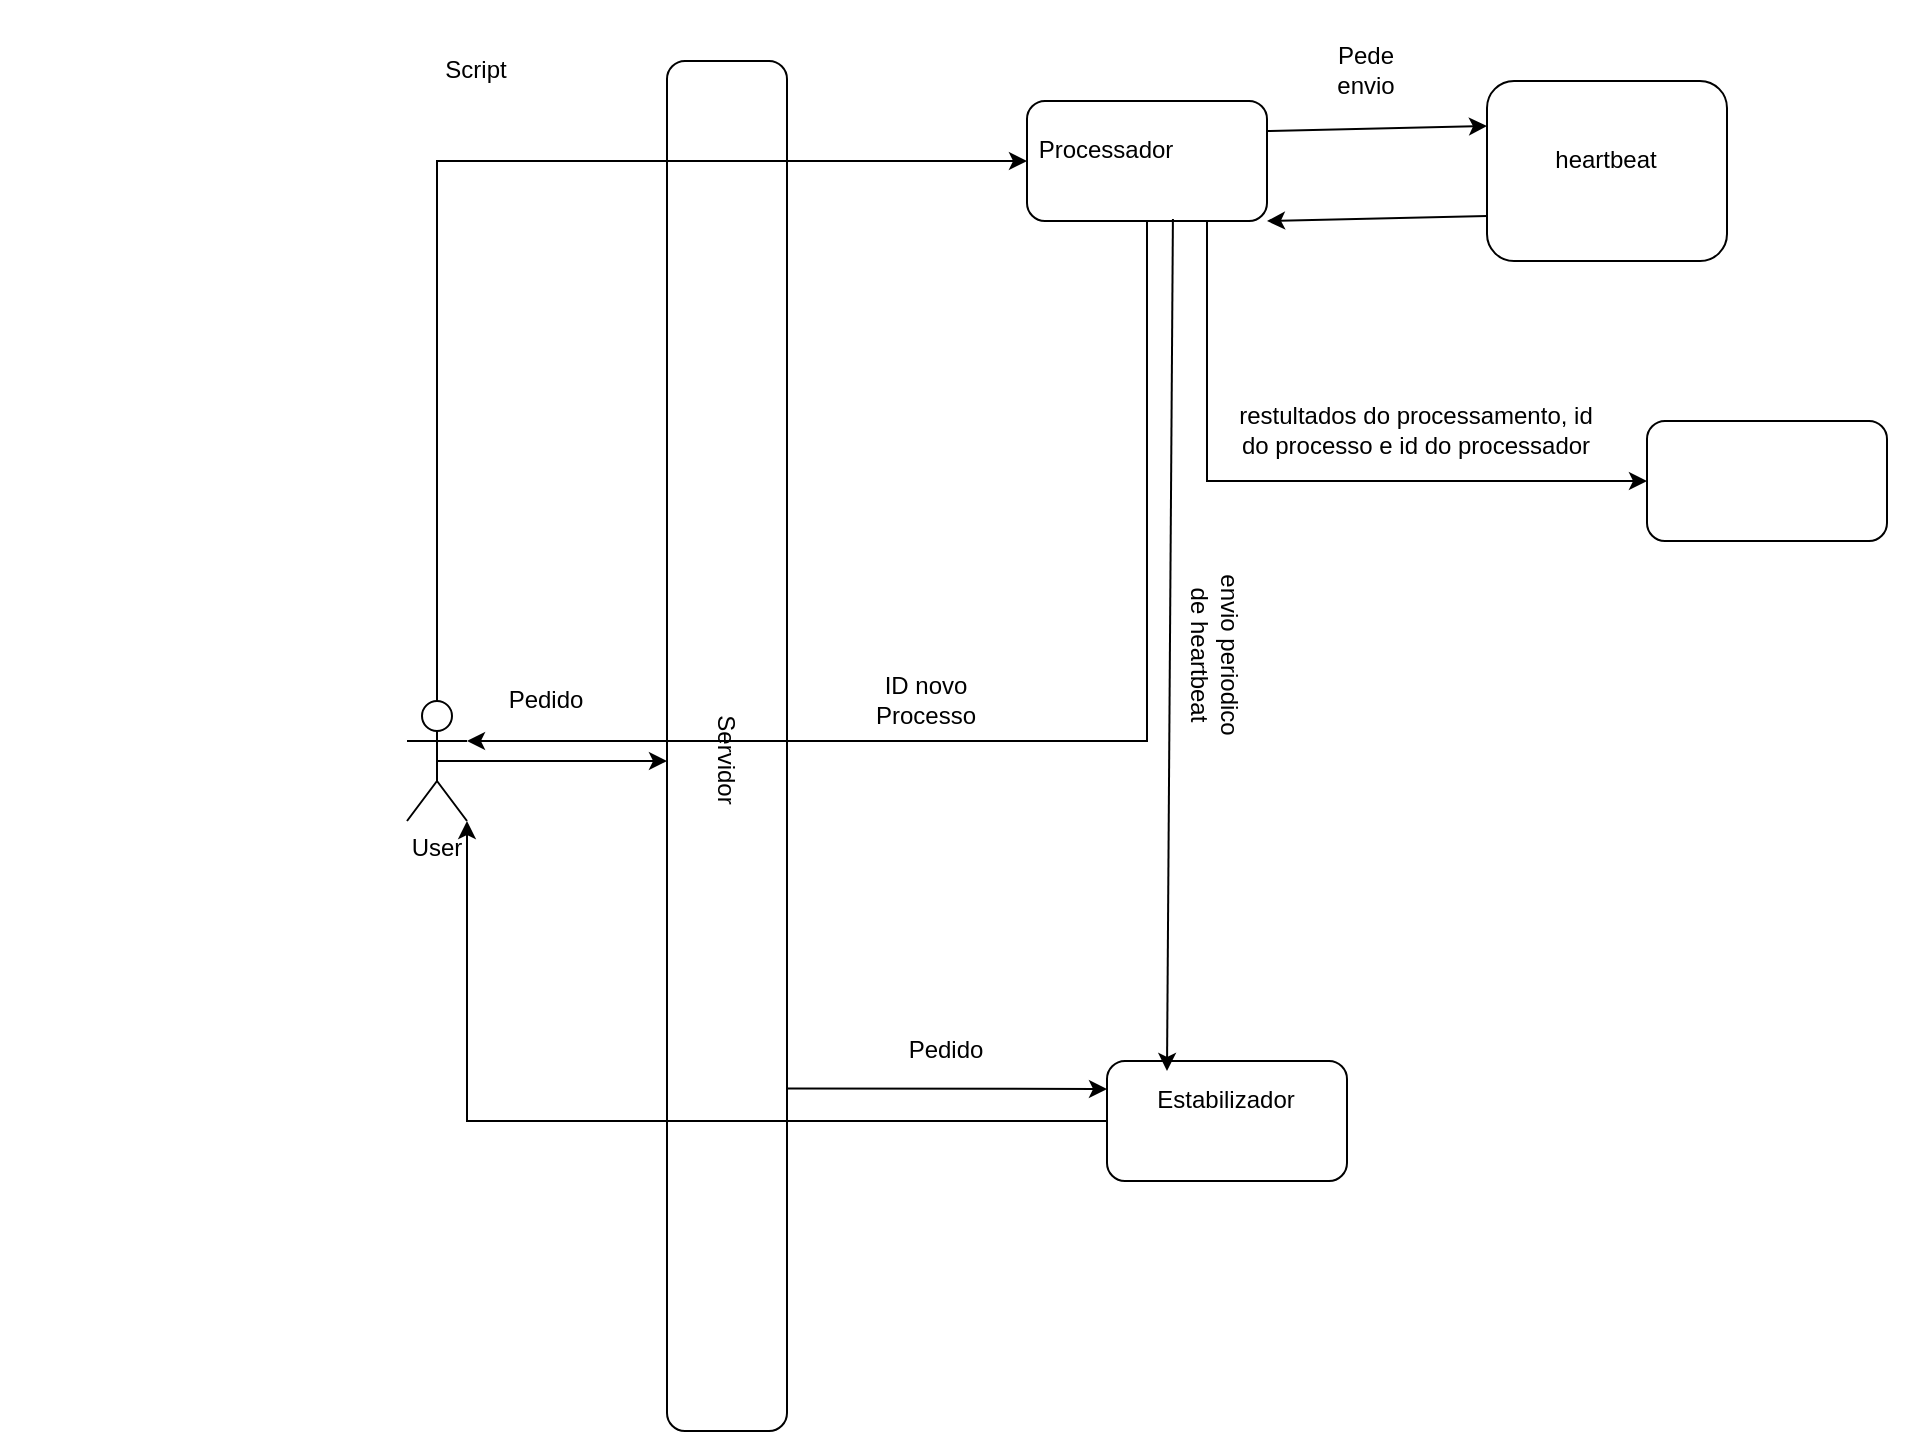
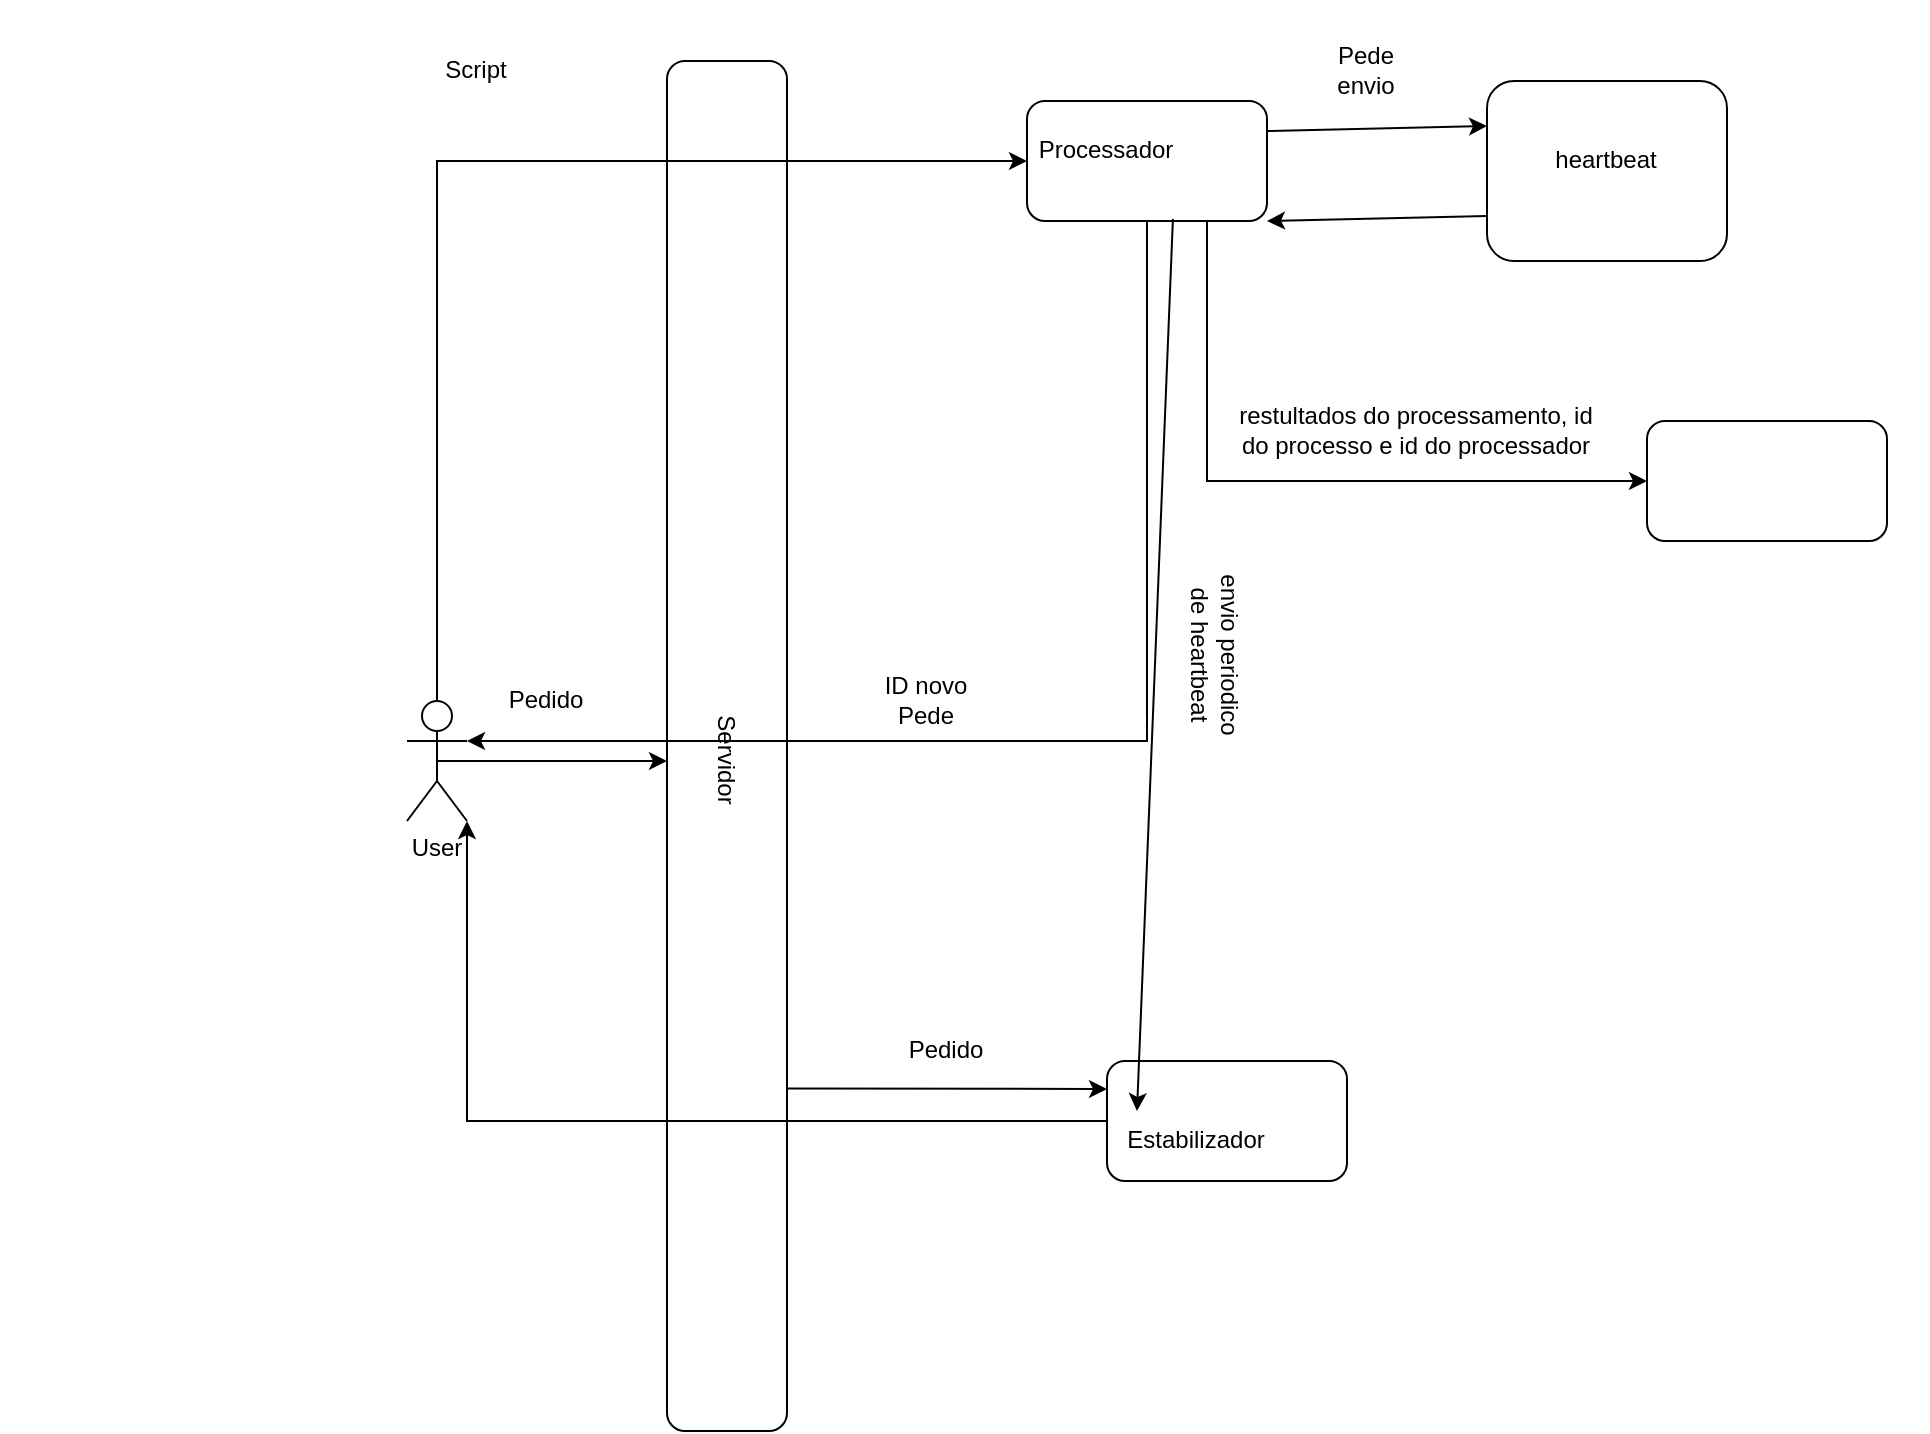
  <mxCell id="0" />
  <mxCell id="1" parent="0" />
  <mxCell id="2" value="User" style="shape=umlActor;verticalLabelPosition=bottom;verticalAlign=top;html=1;outlineConnect=0;" parent="1" vertex="1"><mxGeometry x="203" y="350" width="30" height="60" as="geometry" /></mxCell>
  <mxCell id="3" value="" style="rounded=1;whiteSpace=wrap;html=1;rotation=90;" parent="1" vertex="1"><mxGeometry x="20.5" y="342.5" width="685" height="60" as="geometry" /></mxCell>
  <mxCell id="4" value="" style="endArrow=classic;html=1;rounded=0;exitX=0.5;exitY=0.5;exitDx=0;exitDy=0;exitPerimeter=0;" parent="1" source="2" edge="1"><mxGeometry width="50" height="50" relative="1" as="geometry"><mxPoint x="673" y="430" as="sourcePoint" /><mxPoint x="333" y="380" as="targetPoint" /></mxGeometry></mxCell>
  <mxCell id="5" value="Servidor" style="text;html=1;strokeColor=none;fillColor=none;align=center;verticalAlign=middle;whiteSpace=wrap;rounded=0;rotation=90;" parent="1" vertex="1"><mxGeometry x="333" y="365" width="60" height="30" as="geometry" /></mxCell>
  <mxCell id="6" value="" style="endArrow=classic;html=1;rounded=0;exitX=0.75;exitY=0;exitDx=0;exitDy=0;" parent="1" source="3" edge="1"><mxGeometry width="50" height="50" relative="1" as="geometry"><mxPoint x="673" y="430" as="sourcePoint" /><mxPoint x="553" y="544" as="targetPoint" /></mxGeometry></mxCell>
  <mxCell id="7" value="" style="rounded=1;whiteSpace=wrap;html=1;" parent="1" vertex="1"><mxGeometry x="553" y="530" width="120" height="60" as="geometry" /></mxCell>
- <mxCell id="8" value="Estabilizador" style="text;html=1;strokeColor=none;fillColor=none;align=center;verticalAlign=middle;whiteSpace=wrap;rounded=0;" parent="1" vertex="1"><mxGeometry x="583" y="535" width="60" height="30" as="geometry" /></mxCell>
+ <mxCell id="8" value="Estabilizador" style="text;html=1;strokeColor=none;fillColor=none;align=center;verticalAlign=middle;whiteSpace=wrap;rounded=0;" parent="1" vertex="1"><mxGeometry x="568" y="555" width="60" height="30" as="geometry" /></mxCell>
  <mxCell id="9" value="Pedido" style="text;html=1;strokeColor=none;fillColor=none;align=center;verticalAlign=middle;whiteSpace=wrap;rounded=0;" parent="1" vertex="1"><mxGeometry x="443" y="510" width="60" height="30" as="geometry" /></mxCell>
  <mxCell id="10" value="Pedido" style="text;html=1;strokeColor=none;fillColor=none;align=center;verticalAlign=middle;whiteSpace=wrap;rounded=0;" parent="1" vertex="1"><mxGeometry x="243" y="335" width="60" height="30" as="geometry" /></mxCell>
  <mxCell id="11" value="" style="endArrow=classic;html=1;rounded=0;exitX=0;exitY=0.5;exitDx=0;exitDy=0;entryX=1;entryY=1;entryDx=0;entryDy=0;entryPerimeter=0;" parent="1" source="7" target="2" edge="1"><mxGeometry width="50" height="50" relative="1" as="geometry"><mxPoint x="673" y="430" as="sourcePoint" /><mxPoint x="273" y="560" as="targetPoint" /><Array as="points"><mxPoint x="233" y="560" /></Array></mxGeometry></mxCell>
  <mxCell id="12" value="" style="rounded=1;whiteSpace=wrap;html=1;" parent="1" vertex="1"><mxGeometry x="513" y="50" width="120" height="60" as="geometry" /></mxCell>
  <mxCell id="13" value="" style="endArrow=classic;html=1;rounded=0;exitX=0.5;exitY=0;exitDx=0;exitDy=0;exitPerimeter=0;entryX=0;entryY=0.5;entryDx=0;entryDy=0;" parent="1" source="2" target="12" edge="1"><mxGeometry width="50" height="50" relative="1" as="geometry"><mxPoint x="513" y="430" as="sourcePoint" /><mxPoint x="563" y="380" as="targetPoint" /><Array as="points"><mxPoint x="218" y="110" /><mxPoint x="218" y="80" /></Array></mxGeometry></mxCell>
  <mxCell id="14" value="Script" style="text;html=1;strokeColor=none;fillColor=none;align=center;verticalAlign=middle;whiteSpace=wrap;rounded=0;" parent="1" vertex="1"><mxGeometry x="208" y="20" width="60" height="30" as="geometry" /></mxCell>
  <mxCell id="15" value="Processador" style="text;html=1;strokeColor=none;fillColor=none;align=center;verticalAlign=middle;whiteSpace=wrap;rounded=0;" parent="1" vertex="1"><mxGeometry x="523" y="60" width="60" height="30" as="geometry" /></mxCell>
  <mxCell id="16" value="" style="endArrow=classic;html=1;rounded=0;exitX=0.5;exitY=1;exitDx=0;exitDy=0;entryX=1;entryY=0.333;entryDx=0;entryDy=0;entryPerimeter=0;" parent="1" source="12" target="2" edge="1"><mxGeometry width="50" height="50" relative="1" as="geometry"><mxPoint x="513" y="420" as="sourcePoint" /><mxPoint x="573" y="360" as="targetPoint" /><Array as="points"><mxPoint x="573" y="370" /></Array></mxGeometry></mxCell>
- <mxCell id="17" value="ID novo Processo" style="text;html=1;strokeColor=none;fillColor=none;align=center;verticalAlign=middle;whiteSpace=wrap;rounded=0;" parent="1" vertex="1"><mxGeometry x="433" y="335" width="60" height="30" as="geometry" /></mxCell>
+ <mxCell id="17" value="ID novo Pede" style="text;html=1;strokeColor=none;fillColor=none;align=center;verticalAlign=middle;whiteSpace=wrap;rounded=0;" parent="1" vertex="1"><mxGeometry x="433" y="335" width="60" height="30" as="geometry" /></mxCell>
  <mxCell id="18" value="" style="rounded=1;whiteSpace=wrap;html=1;" parent="1" vertex="1"><mxGeometry x="743" y="40" width="120" height="90" as="geometry" /></mxCell>
  <mxCell id="19" value="heartbeat" style="text;html=1;strokeColor=none;fillColor=none;align=center;verticalAlign=middle;whiteSpace=wrap;rounded=0;" parent="1" vertex="1"><mxGeometry x="773" y="65" width="60" height="30" as="geometry" /></mxCell>
  <mxCell id="20" value="Pede envio" style="text;html=1;strokeColor=none;fillColor=none;align=center;verticalAlign=middle;whiteSpace=wrap;rounded=0;" parent="1" vertex="1"><mxGeometry x="653" y="20" width="60" height="30" as="geometry" /></mxCell>
  <mxCell id="21" value="" style="endArrow=classic;html=1;rounded=0;exitX=1;exitY=0.25;exitDx=0;exitDy=0;entryX=0;entryY=0.25;entryDx=0;entryDy=0;" parent="1" source="12" target="18" edge="1"><mxGeometry width="50" height="50" relative="1" as="geometry"><mxPoint x="513" y="410" as="sourcePoint" /><mxPoint x="563" y="360" as="targetPoint" /></mxGeometry></mxCell>
  <mxCell id="22" value="" style="endArrow=classic;html=1;rounded=0;exitX=0;exitY=0.75;exitDx=0;exitDy=0;entryX=1;entryY=1;entryDx=0;entryDy=0;" parent="1" source="18" target="12" edge="1"><mxGeometry width="50" height="50" relative="1" as="geometry"><mxPoint x="513" y="410" as="sourcePoint" /><mxPoint x="563" y="360" as="targetPoint" /></mxGeometry></mxCell>
  <mxCell id="23" value="" style="rounded=1;whiteSpace=wrap;html=1;" parent="1" vertex="1"><mxGeometry x="823" y="210" width="120" height="60" as="geometry" /></mxCell>
  <mxCell id="24" value="" style="endArrow=classic;html=1;rounded=0;exitX=0.75;exitY=1;exitDx=0;exitDy=0;entryX=0;entryY=0.5;entryDx=0;entryDy=0;" parent="1" source="12" target="23" edge="1"><mxGeometry width="50" height="50" relative="1" as="geometry"><mxPoint x="513" y="400" as="sourcePoint" /><mxPoint x="563" y="350" as="targetPoint" /><Array as="points"><mxPoint x="603" y="240" /></Array></mxGeometry></mxCell>
  <mxCell id="25" value="restultados do processamento, id do processo e id do processador" style="text;html=1;strokeColor=none;fillColor=none;align=center;verticalAlign=middle;whiteSpace=wrap;rounded=0;" parent="1" vertex="1"><mxGeometry x="613" y="200" width="190" height="30" as="geometry" /></mxCell>
  <mxCell id="26" value="" style="endArrow=classic;html=1;rounded=0;exitX=0.608;exitY=0.983;exitDx=0;exitDy=0;exitPerimeter=0;entryX=0;entryY=0;entryDx=0;entryDy=0;" parent="1" source="12" target="8" edge="1"><mxGeometry width="50" height="50" relative="1" as="geometry"><mxPoint x="513" y="400" as="sourcePoint" /><mxPoint x="563" y="350" as="targetPoint" /></mxGeometry></mxCell>
  <mxCell id="27" value="envio periodico de heartbeat" style="text;html=1;strokeColor=none;fillColor=none;align=center;verticalAlign=middle;whiteSpace=wrap;rounded=0;rotation=90;" parent="1" vertex="1"><mxGeometry x="563" y="312.5" width="90" height="30" as="geometry" /></mxCell>
